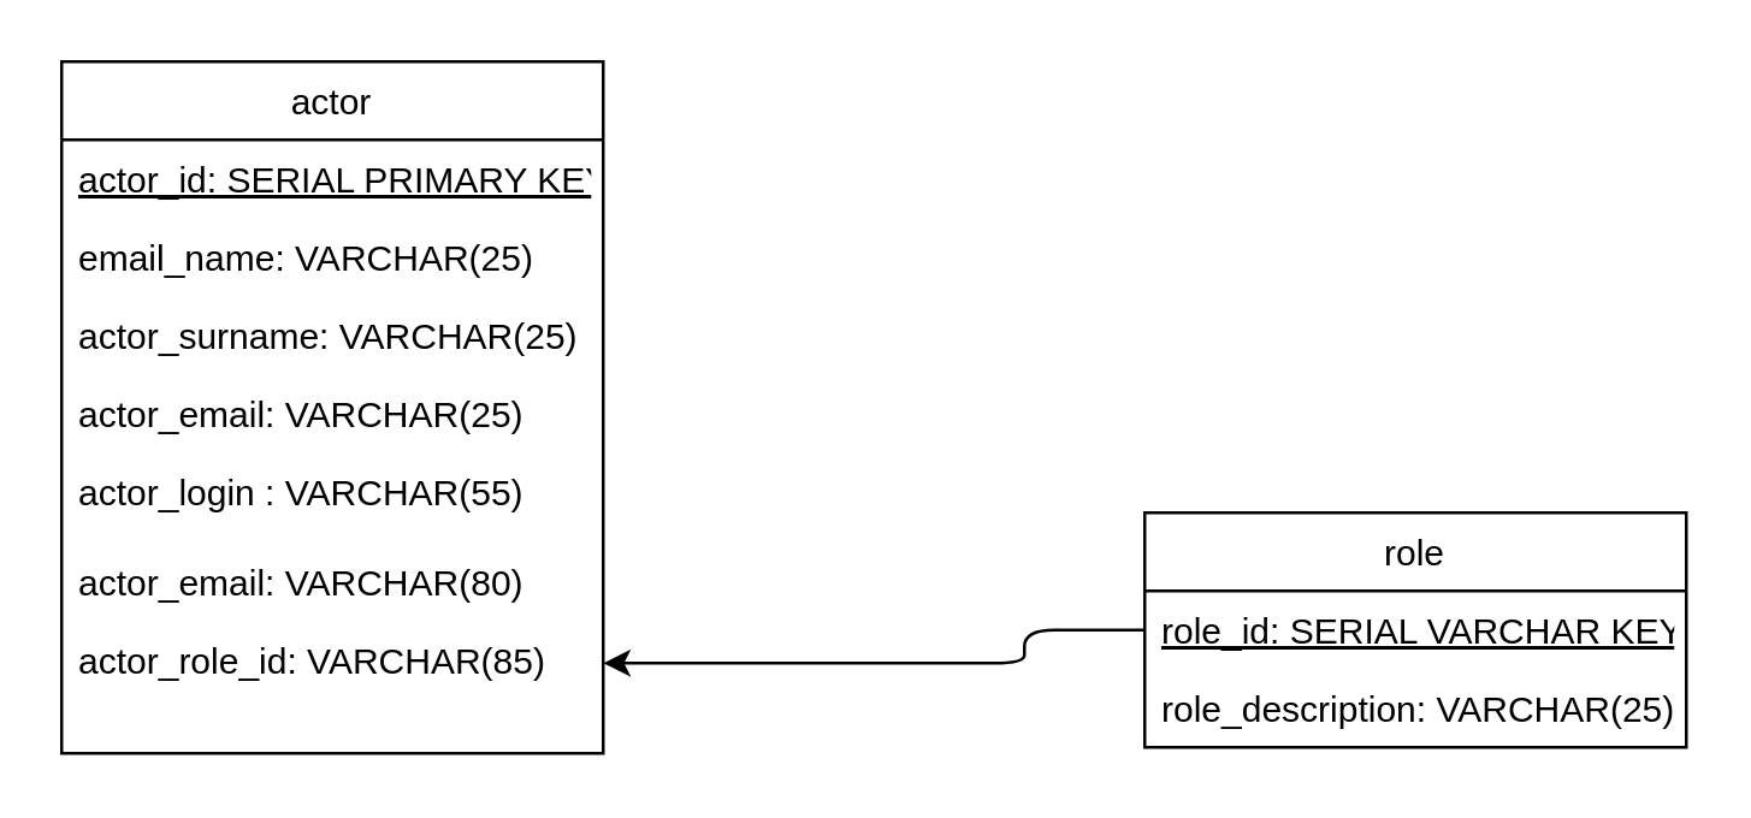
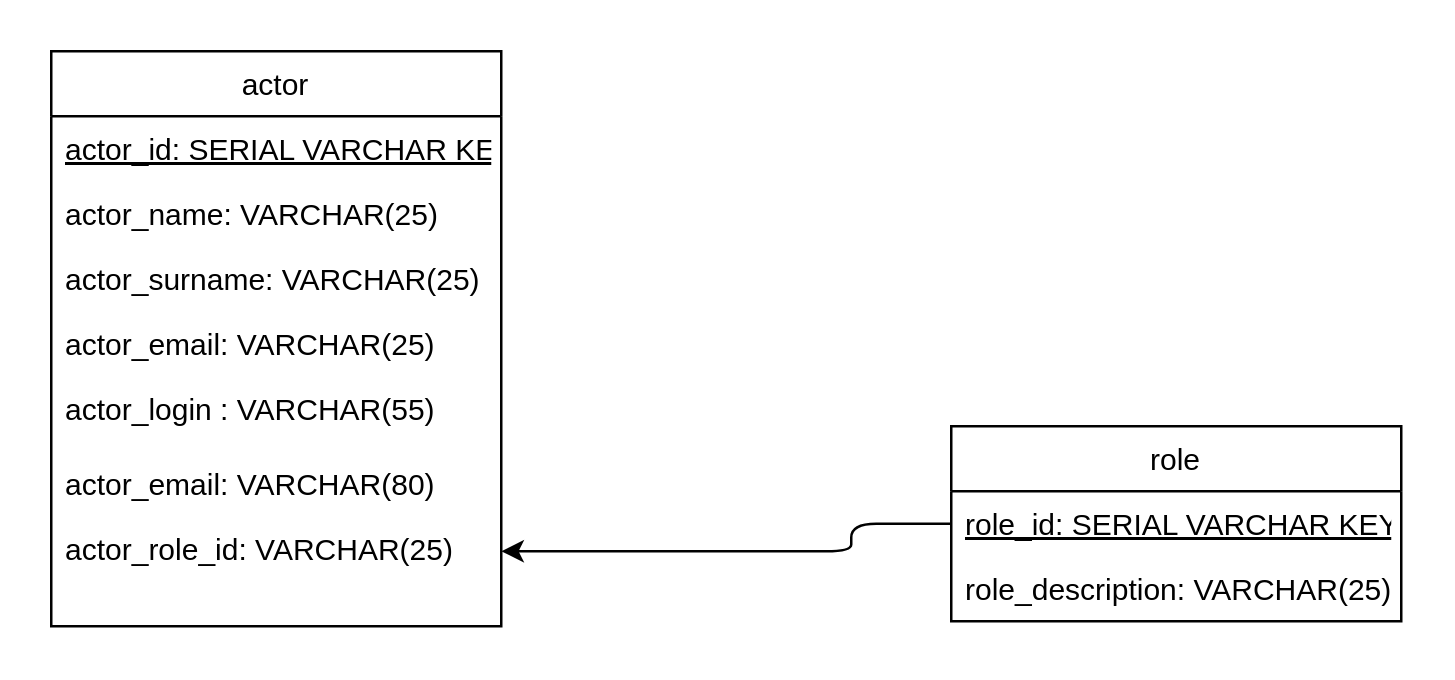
  <mxCell id="0" />
  <mxCell id="1" parent="0" />
  <mxCell id="2" value="actor" style="swimlane;fontStyle=0;childLayout=stackLayout;horizontal=1;startSize=26;horizontalStack=0;resizeParent=1;resizeParentMax=0;resizeLast=0;collapsible=1;marginBottom=0;" vertex="1" parent="1"><mxGeometry x="20" y="20" width="180" height="230" as="geometry"><mxRectangle x="-220" y="80" width="60" height="26" as="alternateBounds" /></mxGeometry></mxCell>
- <mxCell id="3" value="actor_id: SERIAL PRIMARY KEY" style="text;strokeColor=none;fillColor=none;align=left;verticalAlign=top;spacingLeft=4;spacingRight=4;overflow=hidden;rotatable=0;points=[[0,0.5],[1,0.5]];portConstraint=eastwest;fontStyle=4" vertex="1" parent="2"><mxGeometry y="26" width="180" height="26" as="geometry" /></mxCell>
- <mxCell id="4" value="email_name: VARCHAR(25)" style="text;strokeColor=none;fillColor=none;align=left;verticalAlign=top;spacingLeft=4;spacingRight=4;overflow=hidden;rotatable=0;points=[[0,0.5],[1,0.5]];portConstraint=eastwest;" vertex="1" parent="2"><mxGeometry y="52" width="180" height="26" as="geometry" /></mxCell>
+ <mxCell id="3" value="actor_id: SERIAL VARCHAR KEY" style="text;strokeColor=none;fillColor=none;align=left;verticalAlign=top;spacingLeft=4;spacingRight=4;overflow=hidden;rotatable=0;points=[[0,0.5],[1,0.5]];portConstraint=eastwest;fontStyle=4" vertex="1" parent="2"><mxGeometry y="26" width="180" height="26" as="geometry" /></mxCell>
+ <mxCell id="4" value="actor_name: VARCHAR(25)" style="text;strokeColor=none;fillColor=none;align=left;verticalAlign=top;spacingLeft=4;spacingRight=4;overflow=hidden;rotatable=0;points=[[0,0.5],[1,0.5]];portConstraint=eastwest;" vertex="1" parent="2"><mxGeometry y="52" width="180" height="26" as="geometry" /></mxCell>
  <mxCell id="5" value="actor_surname: VARCHAR(25)" style="text;strokeColor=none;fillColor=none;align=left;verticalAlign=top;spacingLeft=4;spacingRight=4;overflow=hidden;rotatable=0;points=[[0,0.5],[1,0.5]];portConstraint=eastwest;" vertex="1" parent="2"><mxGeometry y="78" width="180" height="26" as="geometry" /></mxCell>
  <mxCell id="6" value="actor_email: VARCHAR(25)" style="text;strokeColor=none;fillColor=none;align=left;verticalAlign=top;spacingLeft=4;spacingRight=4;overflow=hidden;rotatable=0;points=[[0,0.5],[1,0.5]];portConstraint=eastwest;" vertex="1" parent="2"><mxGeometry y="104" width="180" height="26" as="geometry" /></mxCell>
  <mxCell id="7" value="actor_login : VARCHAR(55)" style="text;strokeColor=none;fillColor=none;align=left;verticalAlign=top;spacingLeft=4;spacingRight=4;overflow=hidden;rotatable=0;points=[[0,0.5],[1,0.5]];portConstraint=eastwest;" vertex="1" parent="2"><mxGeometry y="130" width="180" height="30" as="geometry" /></mxCell>
  <mxCell id="8" value="actor_email: VARCHAR(80)" style="text;strokeColor=none;fillColor=none;align=left;verticalAlign=top;spacingLeft=4;spacingRight=4;overflow=hidden;rotatable=0;points=[[0,0.5],[1,0.5]];portConstraint=eastwest;" vertex="1" parent="2"><mxGeometry y="160" width="180" height="26" as="geometry" /></mxCell>
- <mxCell id="9" value="actor_role_id: VARCHAR(85)" style="text;strokeColor=none;fillColor=none;align=left;verticalAlign=top;spacingLeft=4;spacingRight=4;overflow=hidden;rotatable=0;points=[[0,0.5],[1,0.5]];portConstraint=eastwest;" vertex="1" parent="2"><mxGeometry y="186" width="180" height="44" as="geometry" /></mxCell>
+ <mxCell id="9" value="actor_role_id: VARCHAR(25)" style="text;strokeColor=none;fillColor=none;align=left;verticalAlign=top;spacingLeft=4;spacingRight=4;overflow=hidden;rotatable=0;points=[[0,0.5],[1,0.5]];portConstraint=eastwest;" vertex="1" parent="2"><mxGeometry y="186" width="180" height="44" as="geometry" /></mxCell>
  <mxCell id="10" value="role" style="swimlane;fontStyle=0;childLayout=stackLayout;horizontal=1;startSize=26;horizontalStack=0;resizeParent=1;resizeParentMax=0;resizeLast=0;collapsible=1;marginBottom=0;" vertex="1" parent="1"><mxGeometry x="380" y="170" width="180" height="78" as="geometry"><mxRectangle x="-220" y="80" width="60" height="26" as="alternateBounds" /></mxGeometry></mxCell>
  <mxCell id="11" value="role_id: SERIAL VARCHAR KEY" style="text;strokeColor=none;fillColor=none;align=left;verticalAlign=top;spacingLeft=4;spacingRight=4;overflow=hidden;rotatable=0;points=[[0,0.5],[1,0.5]];portConstraint=eastwest;fontStyle=4" vertex="1" parent="10"><mxGeometry y="26" width="180" height="26" as="geometry" /></mxCell>
  <mxCell id="12" value="role_description: VARCHAR(25)" style="text;strokeColor=none;fillColor=none;align=left;verticalAlign=top;spacingLeft=4;spacingRight=4;overflow=hidden;rotatable=0;points=[[0,0.5],[1,0.5]];portConstraint=eastwest;" vertex="1" parent="10"><mxGeometry y="52" width="180" height="26" as="geometry" /></mxCell>
  <mxCell id="13" style="edgeStyle=orthogonalEdgeStyle;html=1;exitX=0;exitY=0.5;exitDx=0;exitDy=0;" edge="1" parent="1" source="11"><mxGeometry relative="1" as="geometry"><mxPoint x="200" y="220" as="targetPoint" /><Array as="points"><mxPoint x="340" y="209" /><mxPoint x="340" y="220" /></Array></mxGeometry></mxCell>
